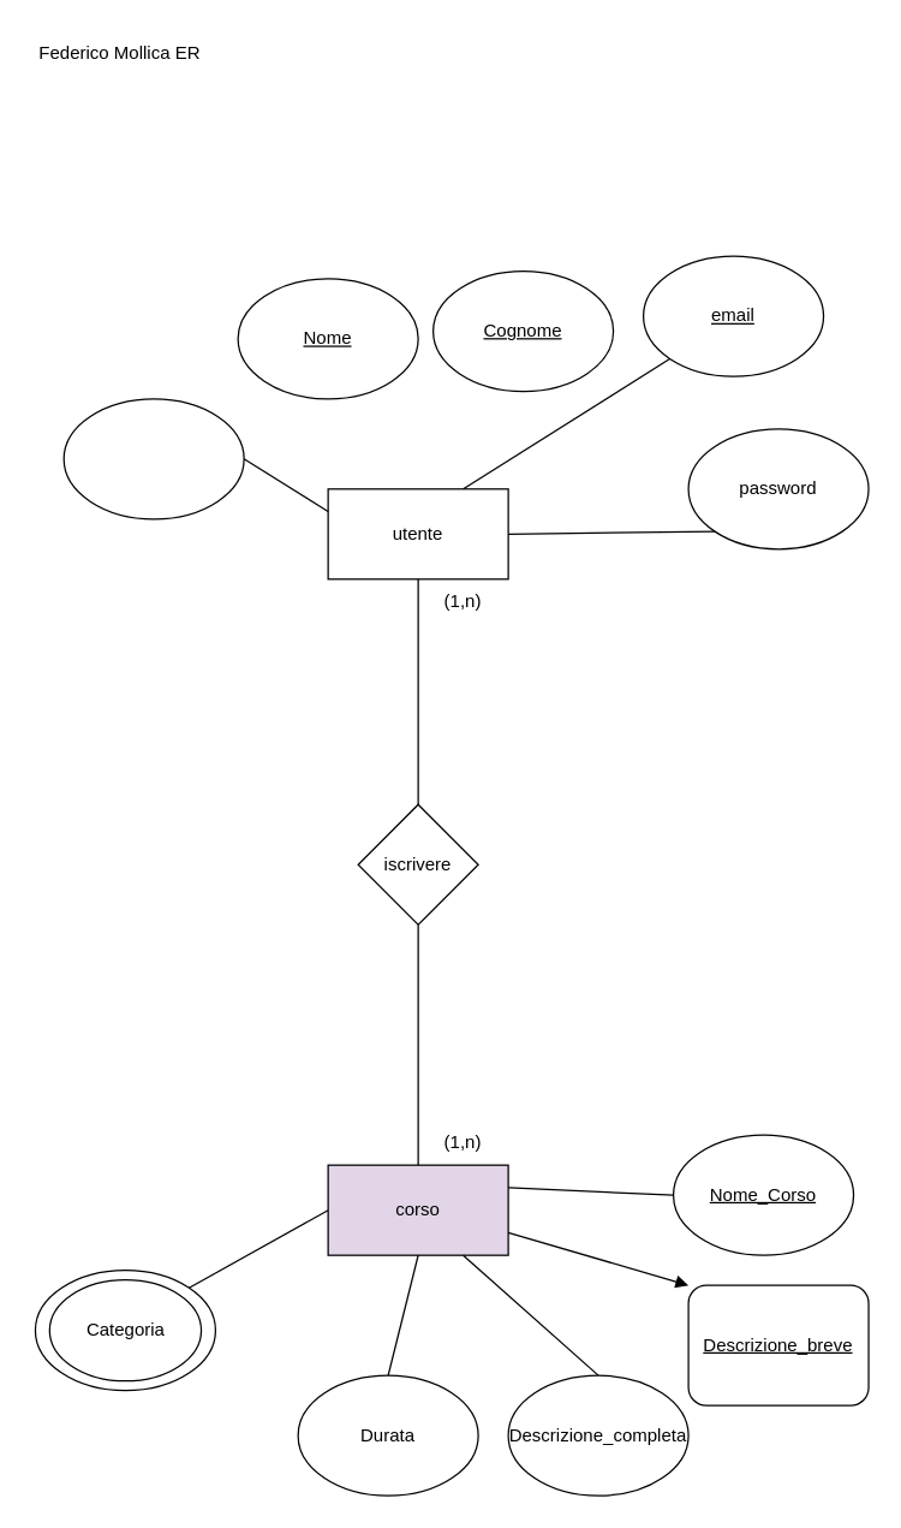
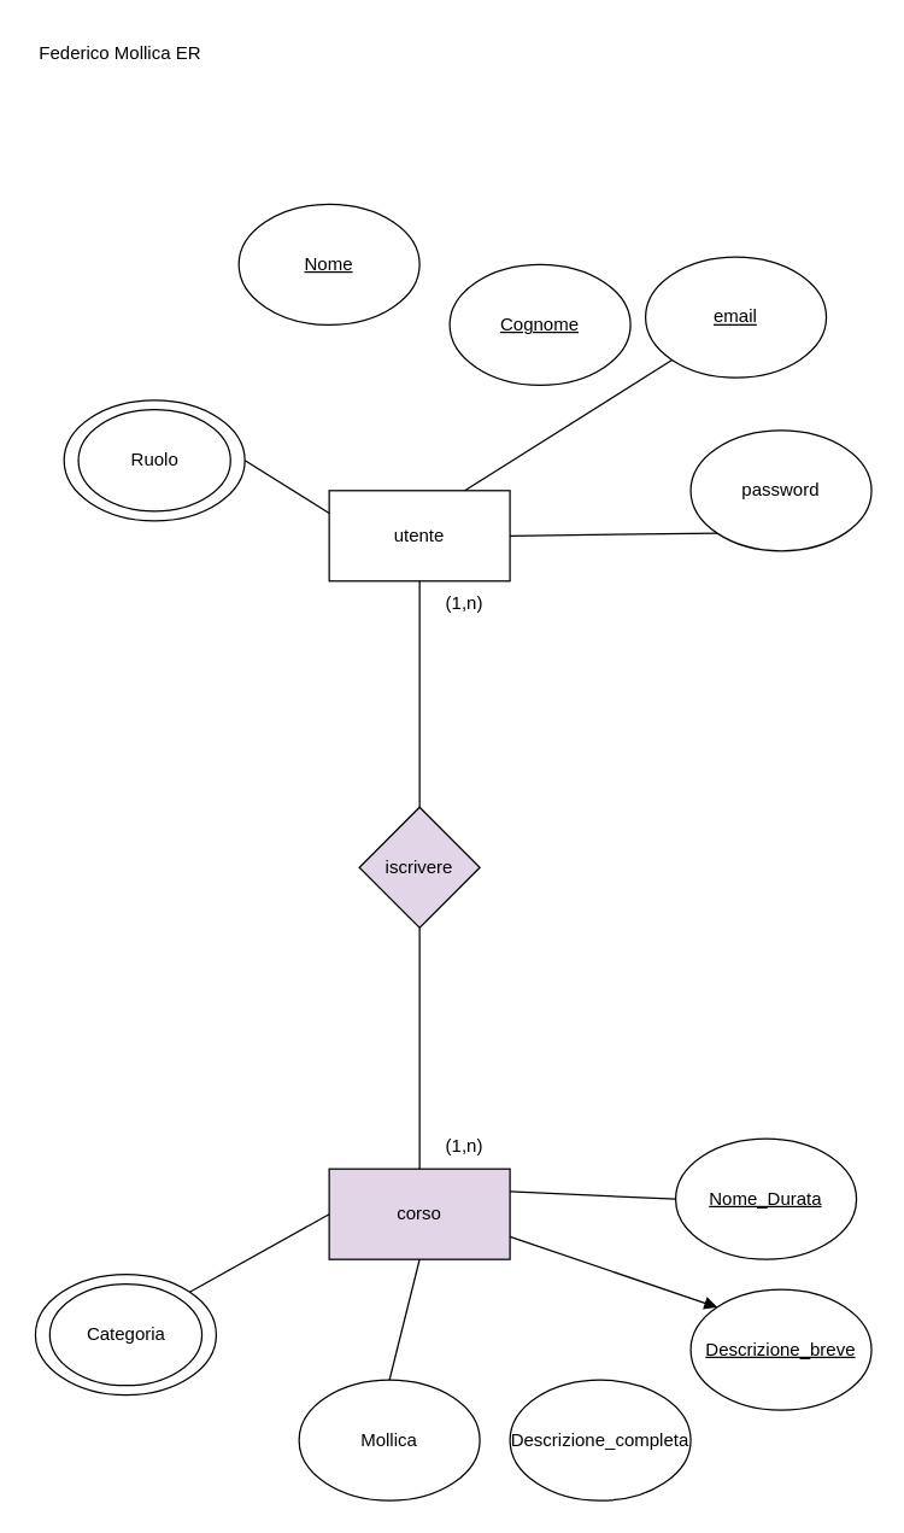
  <mxCell id="0" />
  <mxCell id="1" parent="0" />
  <mxCell id="2" value="utente" style="rounded=0;whiteSpace=wrap;html=1;" parent="1" vertex="1"><mxGeometry x="218" y="325" width="120" height="60" as="geometry" /></mxCell>
  <mxCell id="3" value="corso" style="rounded=0;whiteSpace=wrap;html=1;fillColor=#e1d5e7;" parent="1" vertex="1"><mxGeometry x="218" y="775" width="120" height="60" as="geometry" /></mxCell>
- <mxCell id="4" value="iscrivere" style="rhombus;whiteSpace=wrap;html=1;" parent="1" vertex="1"><mxGeometry x="238" y="535" width="80" height="80" as="geometry" /></mxCell>
+ <mxCell id="4" value="iscrivere" style="rhombus;whiteSpace=wrap;html=1;fillColor=#e1d5e7;" parent="1" vertex="1"><mxGeometry x="238" y="535" width="80" height="80" as="geometry" /></mxCell>
  <mxCell id="5" value="" style="endArrow=none;html=1;rounded=0;entryX=0.5;entryY=1;entryDx=0;entryDy=0;exitX=0.5;exitY=0;exitDx=0;exitDy=0;" parent="1" source="4" target="2" edge="1"><mxGeometry width="50" height="50" relative="1" as="geometry"><mxPoint x="-82" y="565" as="sourcePoint" /><mxPoint x="-32" y="515" as="targetPoint" /></mxGeometry></mxCell>
  <mxCell id="6" value="" style="endArrow=none;html=1;rounded=0;entryX=0.5;entryY=1;entryDx=0;entryDy=0;exitX=0.5;exitY=0;exitDx=0;exitDy=0;" parent="1" source="3" target="4" edge="1"><mxGeometry width="50" height="50" relative="1" as="geometry"><mxPoint x="-82" y="565" as="sourcePoint" /><mxPoint x="-32" y="515" as="targetPoint" /></mxGeometry></mxCell>
  <mxCell id="7" value="(1,n)" style="text;html=1;align=center;verticalAlign=middle;whiteSpace=wrap;rounded=0;" parent="1" vertex="1"><mxGeometry x="278" y="385" width="60" height="30" as="geometry" /></mxCell>
  <mxCell id="8" value="(1,n)" style="text;html=1;align=center;verticalAlign=middle;whiteSpace=wrap;rounded=0;" parent="1" vertex="1"><mxGeometry x="278" y="745" width="60" height="30" as="geometry" /></mxCell>
- <mxCell id="9" value="&lt;u&gt;Nome&lt;/u&gt;" style="ellipse;whiteSpace=wrap;html=1;" parent="1" vertex="1"><mxGeometry x="158" y="185" width="120" height="80" as="geometry" /></mxCell>
- <mxCell id="10" value="&lt;u&gt;Cognome&lt;/u&gt;" style="ellipse;whiteSpace=wrap;html=1;" parent="1" vertex="1"><mxGeometry x="288" y="180" width="120" height="80" as="geometry" /></mxCell>
+ <mxCell id="9" value="&lt;u&gt;Nome&lt;/u&gt;" style="ellipse;whiteSpace=wrap;html=1;" parent="1" vertex="1"><mxGeometry x="158" y="135" width="120" height="80" as="geometry" /></mxCell>
+ <mxCell id="10" value="&lt;u&gt;Cognome&lt;/u&gt;" style="ellipse;whiteSpace=wrap;html=1;" parent="1" vertex="1"><mxGeometry x="298" y="175" width="120" height="80" as="geometry" /></mxCell>
  <mxCell id="11" value="&lt;u&gt;email&lt;/u&gt;" style="ellipse;whiteSpace=wrap;html=1;" parent="1" vertex="1"><mxGeometry x="428" y="170" width="120" height="80" as="geometry" /></mxCell>
  <mxCell id="12" value="password" style="ellipse;whiteSpace=wrap;html=1;" parent="1" vertex="1"><mxGeometry x="458" y="285" width="120" height="80" as="geometry" /></mxCell>
  <mxCell id="13" value="" style="endArrow=none;html=1;rounded=0;entryX=0;entryY=1;entryDx=0;entryDy=0;exitX=0.75;exitY=0;exitDx=0;exitDy=0;" parent="1" source="2" target="11" edge="1"><mxGeometry width="50" height="50" relative="1" as="geometry"><mxPoint x="398" y="385" as="sourcePoint" /><mxPoint x="448" y="335" as="targetPoint" /></mxGeometry></mxCell>
  <mxCell id="14" value="" style="endArrow=none;html=1;rounded=0;entryX=0;entryY=1;entryDx=0;entryDy=0;exitX=1;exitY=0.5;exitDx=0;exitDy=0;" parent="1" source="2" target="12" edge="1"><mxGeometry width="50" height="50" relative="1" as="geometry"><mxPoint x="398" y="385" as="sourcePoint" /><mxPoint x="448" y="335" as="targetPoint" /></mxGeometry></mxCell>
- <mxCell id="15" value="&lt;u&gt;Nome_Corso&lt;/u&gt;" style="ellipse;whiteSpace=wrap;html=1;" parent="1" vertex="1"><mxGeometry x="448" y="755" width="120" height="80" as="geometry" /></mxCell>
- <mxCell id="16" value="&lt;u&gt;Descrizione_breve&lt;/u&gt;" style="whiteSpace=wrap;html=1;rounded=1;" parent="1" vertex="1"><mxGeometry x="458" y="855" width="120" height="80" as="geometry" /></mxCell>
+ <mxCell id="15" value="&lt;u&gt;Nome_Durata&lt;/u&gt;" style="ellipse;whiteSpace=wrap;html=1;" parent="1" vertex="1"><mxGeometry x="448" y="755" width="120" height="80" as="geometry" /></mxCell>
+ <mxCell id="16" value="&lt;u&gt;Descrizione_breve&lt;/u&gt;" style="ellipse;whiteSpace=wrap;html=1;" parent="1" vertex="1"><mxGeometry x="458" y="855" width="120" height="80" as="geometry" /></mxCell>
  <mxCell id="17" value="Descrizione_completa" style="ellipse;whiteSpace=wrap;html=1;" parent="1" vertex="1"><mxGeometry x="338" y="915" width="120" height="80" as="geometry" /></mxCell>
- <mxCell id="18" value="Durata" style="ellipse;whiteSpace=wrap;html=1;" parent="1" vertex="1"><mxGeometry x="198" y="915" width="120" height="80" as="geometry" /></mxCell>
+ <mxCell id="18" value="Mollica" style="ellipse;whiteSpace=wrap;html=1;" parent="1" vertex="1"><mxGeometry x="198" y="915" width="120" height="80" as="geometry" /></mxCell>
  <mxCell id="19" value="" style="endArrow=none;html=1;rounded=0;entryX=0;entryY=0.5;entryDx=0;entryDy=0;exitX=1;exitY=0.25;exitDx=0;exitDy=0;" parent="1" source="3" target="15" edge="1"><mxGeometry width="50" height="50" relative="1" as="geometry"><mxPoint x="338" y="825" as="sourcePoint" /><mxPoint x="388" y="695" as="targetPoint" /></mxGeometry></mxCell>
  <mxCell id="20" value="" style="endArrow=block;html=1;rounded=0;entryX=0;entryY=0;entryDx=0;entryDy=0;exitX=1;exitY=0.75;exitDx=0;exitDy=0;" parent="1" source="3" target="16" edge="1"><mxGeometry width="50" height="50" relative="1" as="geometry"><mxPoint x="398" y="925" as="sourcePoint" /><mxPoint x="448" y="875" as="targetPoint" /></mxGeometry></mxCell>
- <mxCell id="21" value="" style="endArrow=none;html=1;rounded=0;entryX=0.75;entryY=1;entryDx=0;entryDy=0;exitX=0.5;exitY=0;exitDx=0;exitDy=0;" parent="1" source="17" target="3" edge="1"><mxGeometry width="50" height="50" relative="1" as="geometry"><mxPoint x="398" y="925" as="sourcePoint" /><mxPoint x="448" y="875" as="targetPoint" /></mxGeometry></mxCell>
  <mxCell id="22" value="" style="endArrow=none;html=1;rounded=0;entryX=0.5;entryY=1;entryDx=0;entryDy=0;exitX=0.5;exitY=0;exitDx=0;exitDy=0;" parent="1" source="18" target="3" edge="1"><mxGeometry width="50" height="50" relative="1" as="geometry"><mxPoint x="398" y="925" as="sourcePoint" /><mxPoint x="448" y="875" as="targetPoint" /></mxGeometry></mxCell>
  <mxCell id="23" value="" style="ellipse;whiteSpace=wrap;html=1;" vertex="1" parent="1"><mxGeometry x="42" y="265" width="120" height="80" as="geometry" /></mxCell>
+ <mxCell id="24" value="Ruolo" style="ellipse;whiteSpace=wrap;html=1;" vertex="1" parent="1"><mxGeometry x="51.5" y="271.33" width="101" height="67.33" as="geometry" /></mxCell>
  <mxCell id="25" value="" style="endArrow=none;html=1;rounded=0;entryX=1;entryY=0.5;entryDx=0;entryDy=0;exitX=0;exitY=0.25;exitDx=0;exitDy=0;" edge="1" parent="1" source="2" target="23"><mxGeometry width="50" height="50" relative="1" as="geometry"><mxPoint x="45" y="460" as="sourcePoint" /><mxPoint x="95" y="410" as="targetPoint" /></mxGeometry></mxCell>
  <mxCell id="26" value="" style="ellipse;whiteSpace=wrap;html=1;" vertex="1" parent="1"><mxGeometry x="23" y="845" width="120" height="80" as="geometry" /></mxCell>
  <mxCell id="27" value="Categoria" style="ellipse;whiteSpace=wrap;html=1;" vertex="1" parent="1"><mxGeometry x="32.5" y="851.33" width="101" height="67.33" as="geometry" /></mxCell>
  <mxCell id="28" value="" style="endArrow=none;html=1;rounded=0;entryX=0;entryY=0.5;entryDx=0;entryDy=0;exitX=1;exitY=0;exitDx=0;exitDy=0;" edge="1" parent="1" source="26" target="3"><mxGeometry width="50" height="50" relative="1" as="geometry"><mxPoint x="45" y="842" as="sourcePoint" /><mxPoint x="95" y="792" as="targetPoint" /></mxGeometry></mxCell>
  <mxCell id="29" value="Federico Mollica ER" style="text;html=1;align=center;verticalAlign=middle;whiteSpace=wrap;rounded=0;" vertex="1" parent="1"><mxGeometry x="20" y="20" width="119" height="30" as="geometry" /></mxCell>
